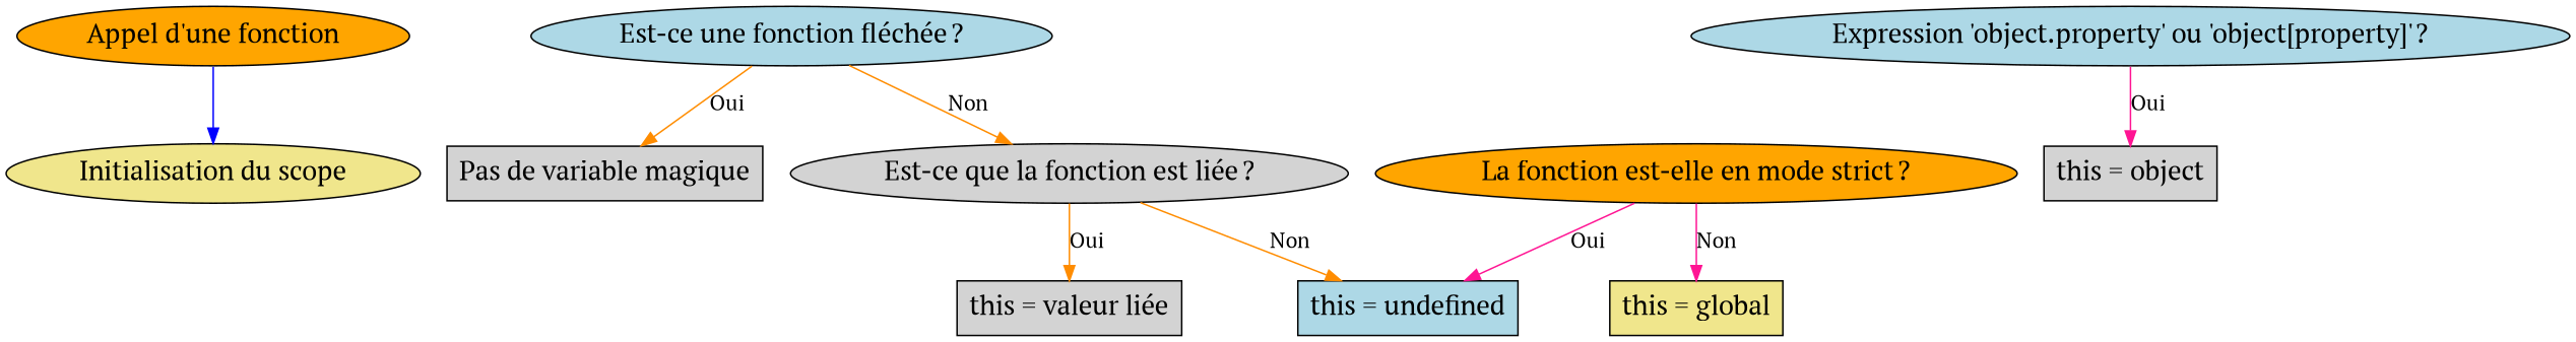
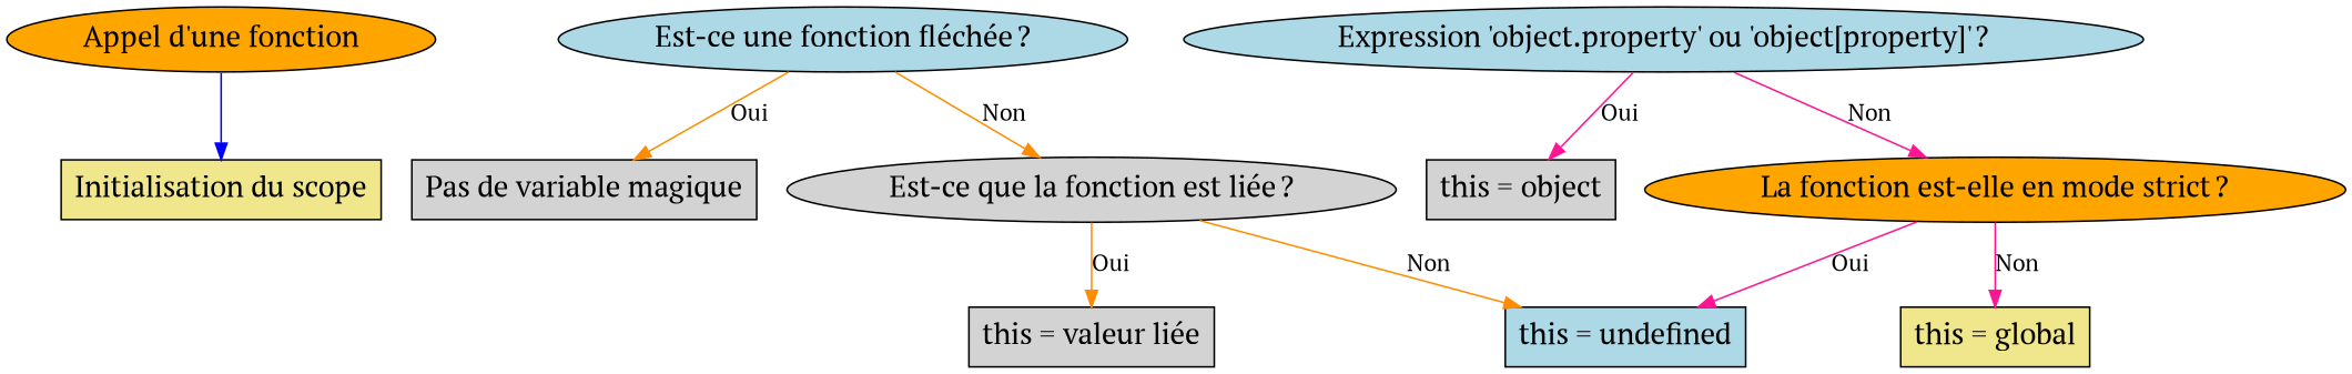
  digraph {
    fontname="PT Serif"
    node [fillcolor=lightgrey fontname="PT Serif" fontsize=18 shape=box style=filled]
    edge [color=darkorange fontname="PT Serif"]
    n1 [fillcolor=orange label="Appel d'une fonction" shape=ellipse width=1]
-   n2 [fillcolor=khaki label="Initialisation du scope" shape=ellipse width=1]
+   n2 [fillcolor=khaki label="Initialisation du scope" width=1]
    n3 [fillcolor=lightblue label="Est-ce une fonction fléchée ?" shape=ellipse width=1]
    n4 [label="Pas de variable magique" width=1]
    n5 [label="Est-ce que la fonction est liée ?" shape=ellipse width=1]
    n6 [label="this = valeur liée" width=1]
    n7 [fillcolor=lightblue label="Expression 'object.property' ou 'object[property]' ?" shape=ellipse width=1]
    n8 [label="this = object" width=1]
    n9 [fillcolor=orange label="La fonction est-elle en mode strict ?" shape=ellipse width=1]
    n10 [fillcolor=lightblue label="this = undefined" width=1]
    n11 [fillcolor=khaki label="this = global" width=1]
    subgraph sub_1 {
      n1
      n2
      n3
      n4
      n5
      n6
      n7
      n8
      n9
      n10
      n11
    }
    n1 -> n2 [color=blue]
    n3 -> n4 [label=Oui]
    n3 -> n5 [label=Non]
    n5 -> n6 [label=Oui]
    n5 -> n10 [label=Non]
    n7 -> n8 [color=deeppink label=Oui]
+   n7 -> n9 [color=deeppink label=Non]
    n9 -> n10 [color=deeppink label=Oui]
    n9 -> n11 [color=deeppink label=Non]
  }
